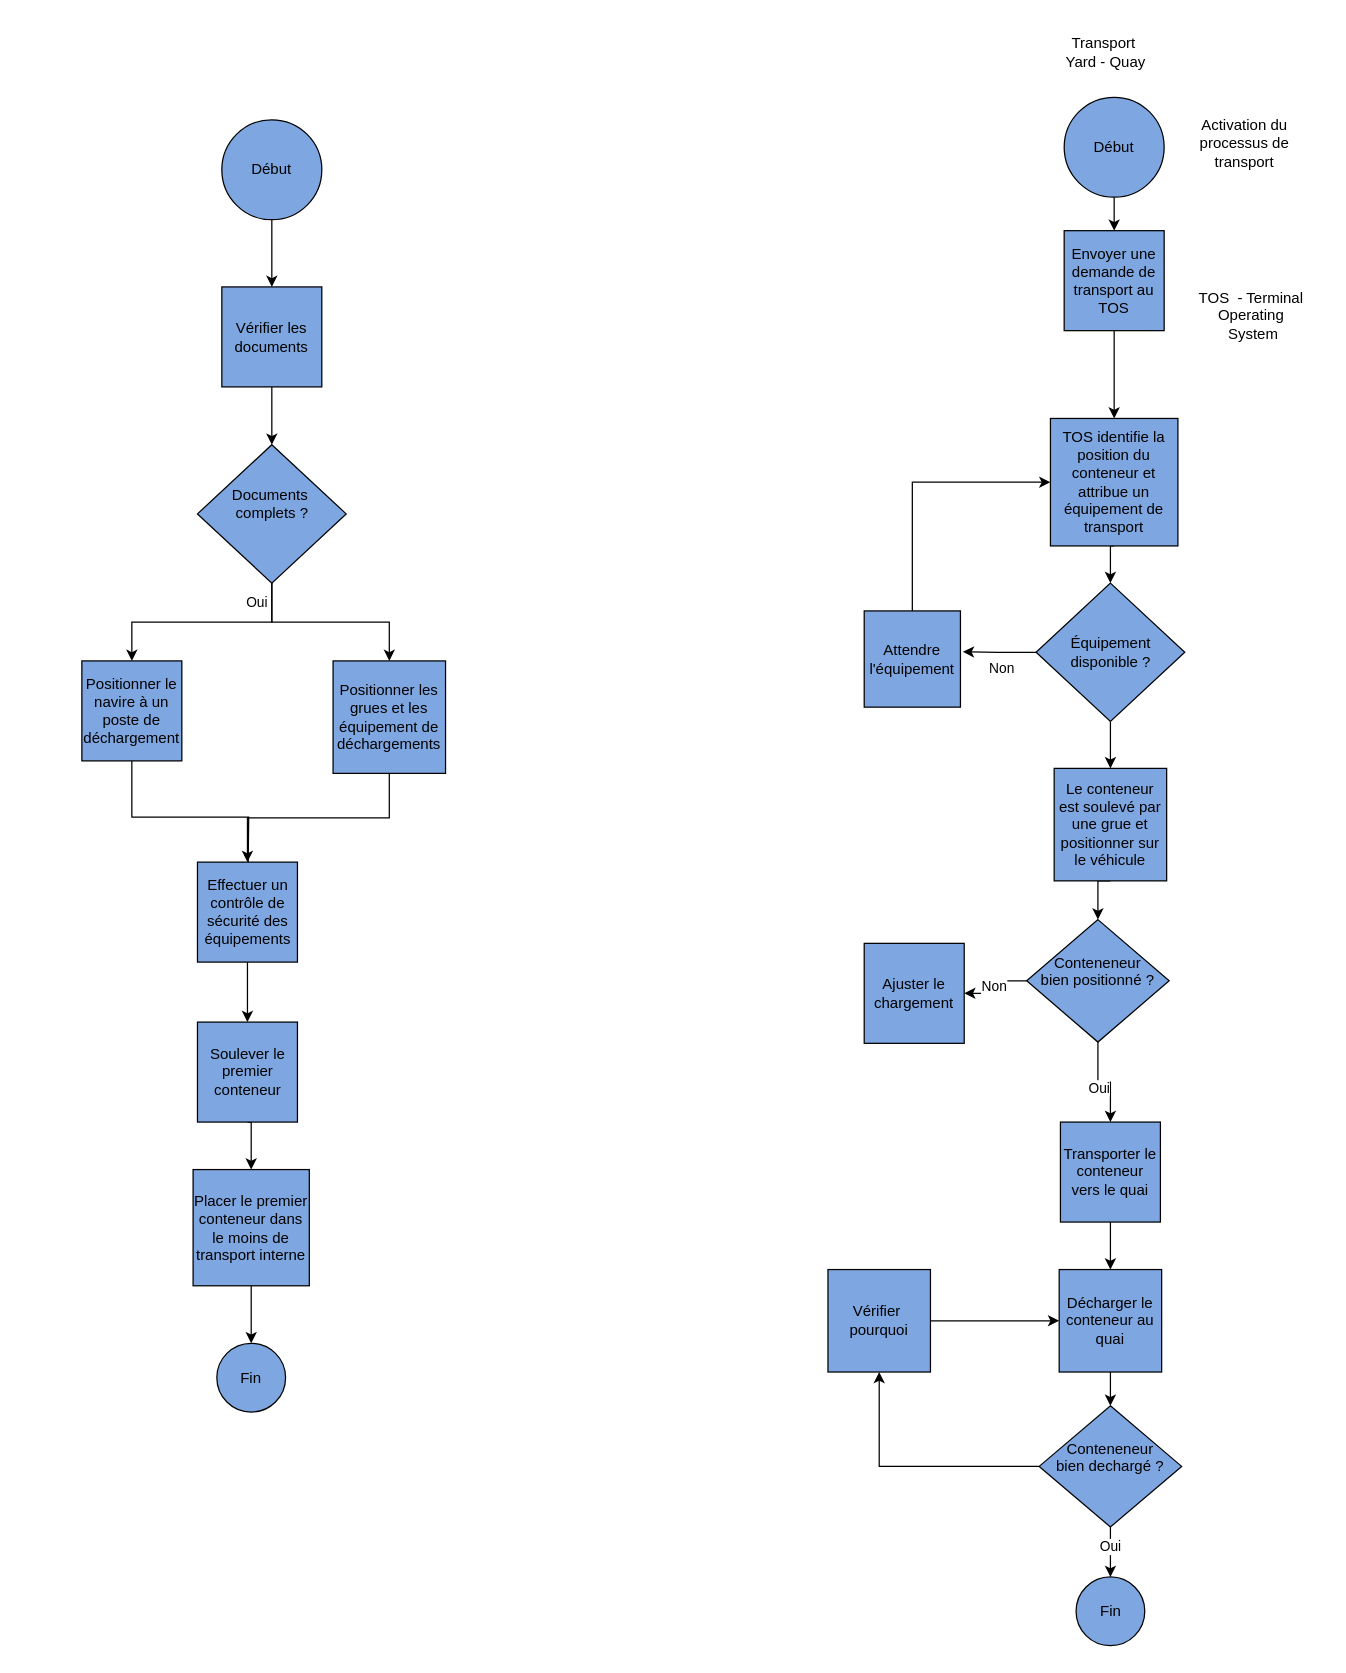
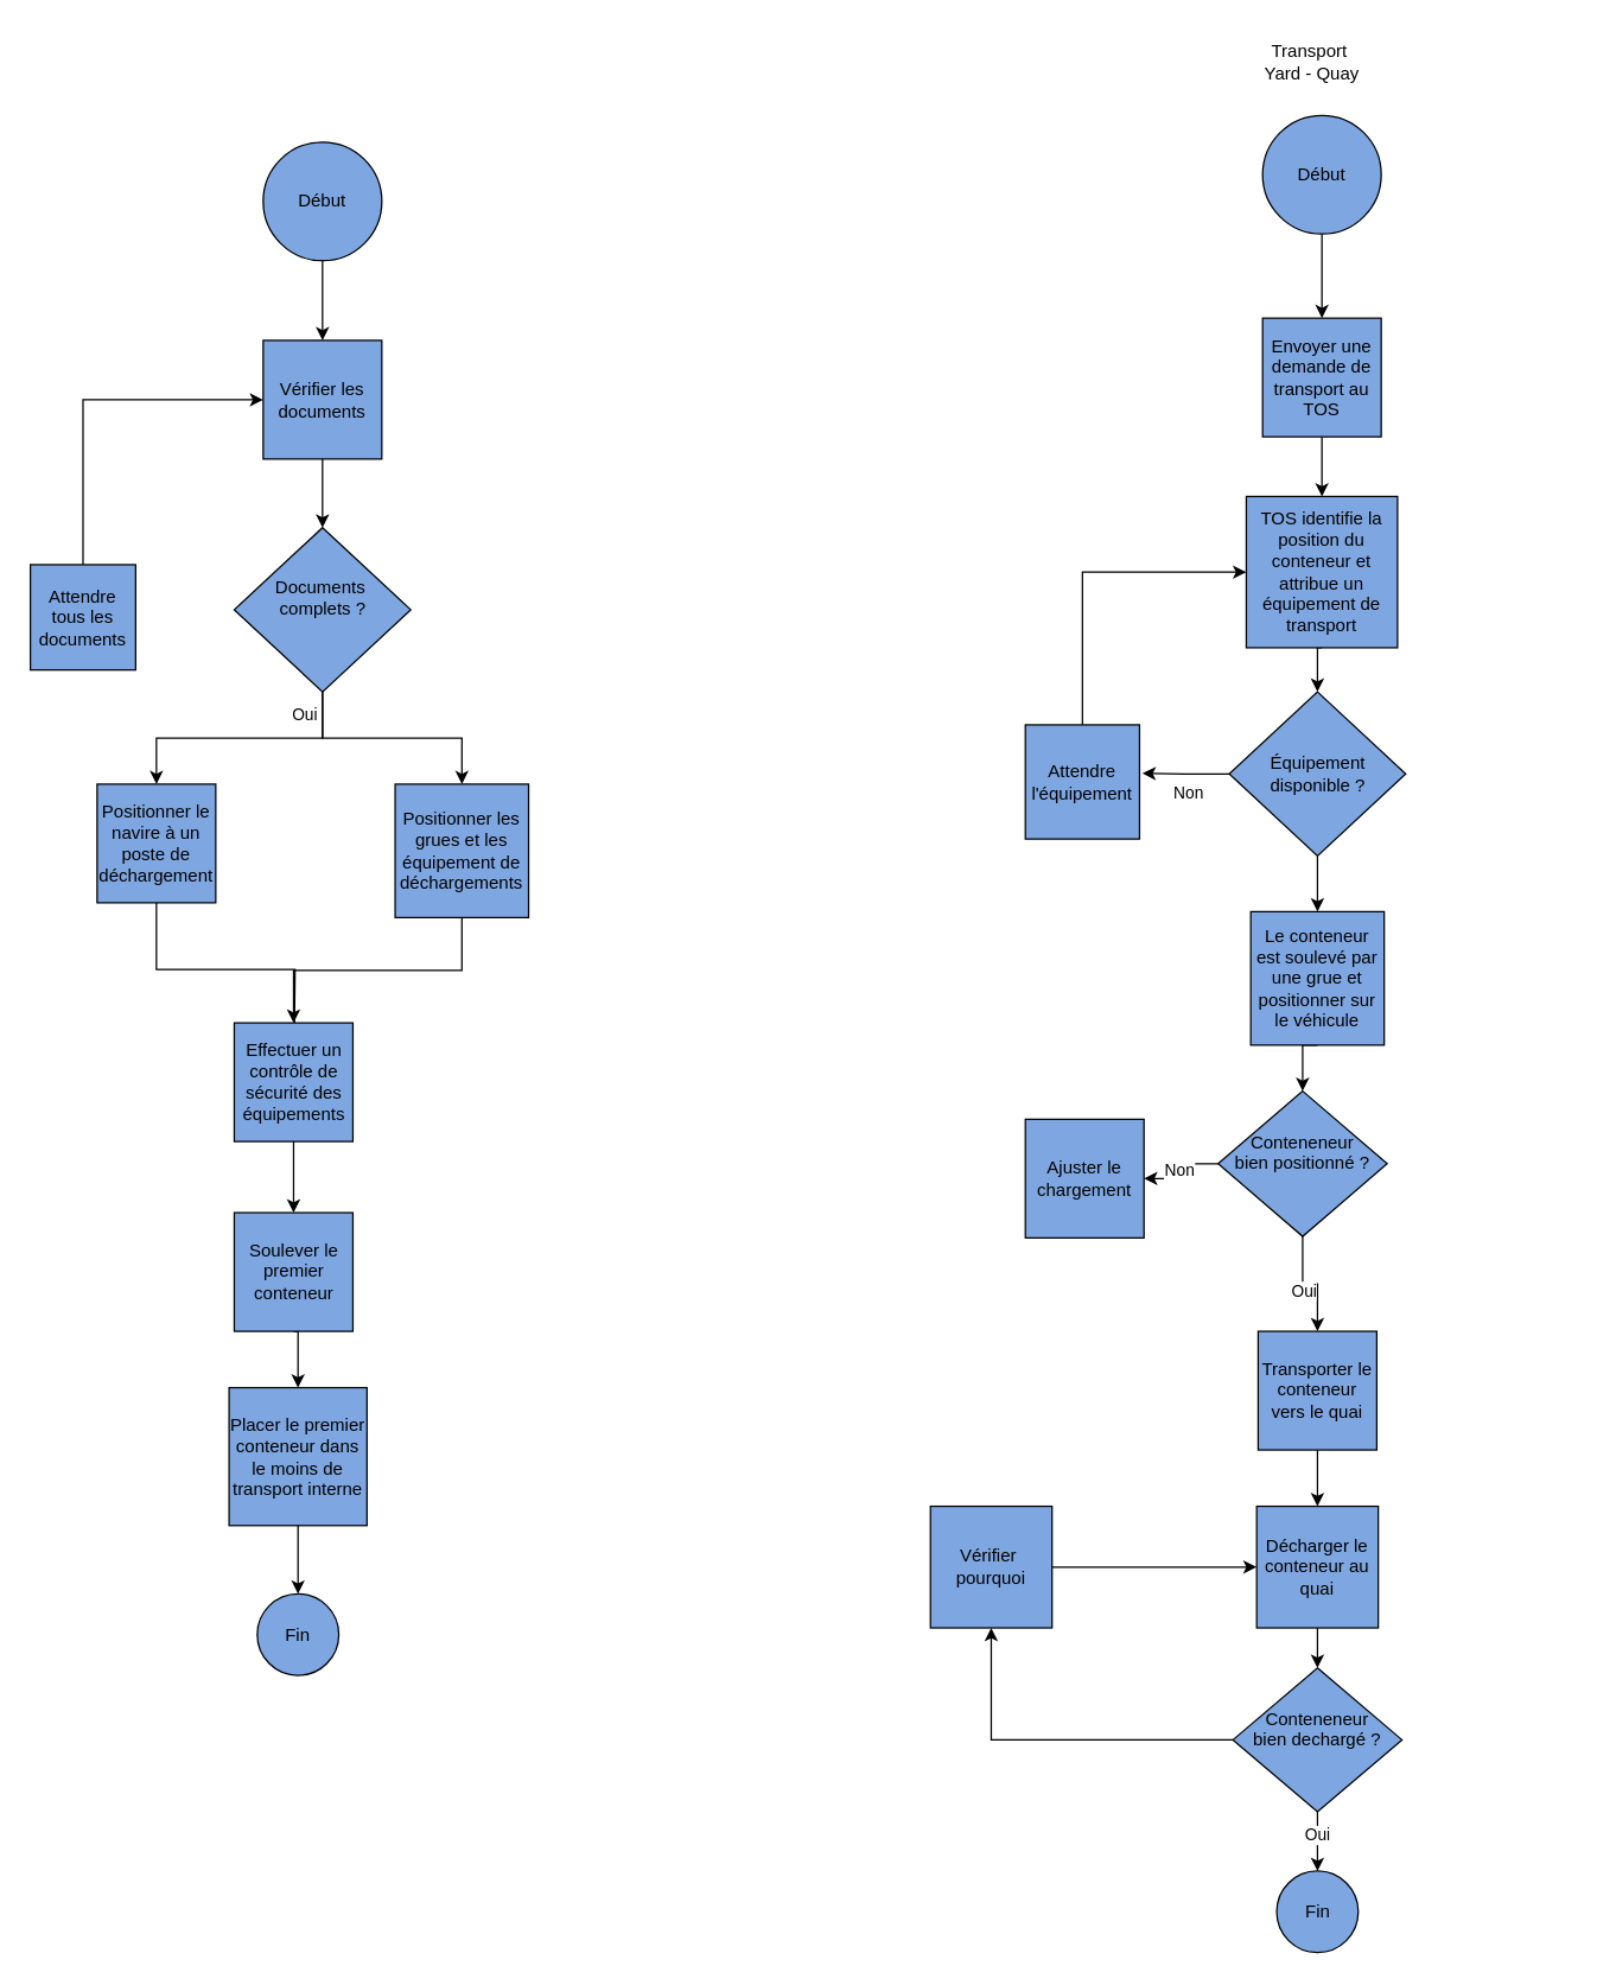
  <mxCell id="0" />
  <mxCell id="1" parent="0" />
  <mxCell id="2" style="edgeStyle=orthogonalEdgeStyle;rounded=0;orthogonalLoop=1;jettySize=auto;html=1;fillColor=#7EA6E0;" edge="1" parent="1" source="3" target="5"><mxGeometry relative="1" as="geometry" /></mxCell>
  <mxCell id="3" value="Début" style="ellipse;whiteSpace=wrap;html=1;aspect=fixed;fillColor=#7EA6E0;" vertex="1" parent="1"><mxGeometry x="177" y="95" width="80" height="80" as="geometry" /></mxCell>
  <mxCell id="4" style="edgeStyle=orthogonalEdgeStyle;rounded=0;orthogonalLoop=1;jettySize=auto;html=1;exitX=0.5;exitY=1;exitDx=0;exitDy=0;entryX=0.5;entryY=0;entryDx=0;entryDy=0;fillColor=#7EA6E0;" edge="1" parent="1" source="5" target="9"><mxGeometry relative="1" as="geometry" /></mxCell>
  <mxCell id="5" value="Vérifier les documents" style="whiteSpace=wrap;html=1;aspect=fixed;fillColor=#7EA6E0;" vertex="1" parent="1"><mxGeometry x="177" y="228.75" width="80" height="80" as="geometry" /></mxCell>
  <mxCell id="6" style="edgeStyle=orthogonalEdgeStyle;rounded=0;orthogonalLoop=1;jettySize=auto;html=1;exitX=0.5;exitY=1;exitDx=0;exitDy=0;fillColor=#7EA6E0;" edge="1" parent="1" source="9" target="13"><mxGeometry relative="1" as="geometry"><mxPoint x="217" y="479" as="sourcePoint" /></mxGeometry></mxCell>
  <mxCell id="7" value="Oui" style="edgeLabel;html=1;align=center;verticalAlign=middle;resizable=0;points=[];fillColor=#7EA6E0;" vertex="1" connectable="0" parent="6"><mxGeometry x="-0.309" y="2" relative="1" as="geometry"><mxPoint x="16" y="-18" as="offset" /></mxGeometry></mxCell>
  <mxCell id="8" style="edgeStyle=orthogonalEdgeStyle;rounded=0;orthogonalLoop=1;jettySize=auto;html=1;exitX=0.5;exitY=1;exitDx=0;exitDy=0;fillColor=#7EA6E0;" edge="1" parent="1" source="9" target="15"><mxGeometry relative="1" as="geometry" /></mxCell>
  <mxCell id="9" value="&lt;div align=&quot;center&quot;&gt;Documents&amp;nbsp;&lt;/div&gt;&lt;div align=&quot;center&quot;&gt;complets ?&lt;br&gt;&lt;/div&gt;&lt;div&gt;&lt;br&gt;&lt;/div&gt;" style="rhombus;whiteSpace=wrap;html=1;fillColor=#7EA6E0;" vertex="1" parent="1"><mxGeometry x="157.5" y="355" width="119" height="110.75" as="geometry" /></mxCell>
+ <mxCell id="10" style="edgeStyle=orthogonalEdgeStyle;rounded=0;orthogonalLoop=1;jettySize=auto;html=1;exitX=0.5;exitY=0;exitDx=0;exitDy=0;entryX=0;entryY=0.5;entryDx=0;entryDy=0;" edge="1" parent="1" source="11" target="5"><mxGeometry relative="1" as="geometry" /></mxCell>
+ <mxCell id="11" value="Attendre tous les documents" style="whiteSpace=wrap;html=1;aspect=fixed;fillColor=#7EA6E0;" vertex="1" parent="1"><mxGeometry x="20" y="380" width="71" height="71" as="geometry" /></mxCell>
  <mxCell id="12" style="edgeStyle=orthogonalEdgeStyle;rounded=0;orthogonalLoop=1;jettySize=auto;html=1;exitX=0.5;exitY=1;exitDx=0;exitDy=0;fillColor=#7EA6E0;" edge="1" parent="1" source="13"><mxGeometry relative="1" as="geometry"><mxPoint x="198" y="698" as="targetPoint" /></mxGeometry></mxCell>
  <mxCell id="13" value="Positionner le navire à un poste de déchargement" style="whiteSpace=wrap;html=1;aspect=fixed;fillColor=#7EA6E0;" vertex="1" parent="1"><mxGeometry x="65" y="528" width="80" height="80" as="geometry" /></mxCell>
  <mxCell id="14" style="edgeStyle=orthogonalEdgeStyle;rounded=0;orthogonalLoop=1;jettySize=auto;html=1;exitX=0.5;exitY=1;exitDx=0;exitDy=0;entryX=0.5;entryY=0;entryDx=0;entryDy=0;fillColor=#7EA6E0;" edge="1" parent="1" source="15" target="17"><mxGeometry relative="1" as="geometry" /></mxCell>
  <mxCell id="15" value="Positionner les grues et les équipement de déchargements" style="whiteSpace=wrap;html=1;aspect=fixed;fillColor=#7EA6E0;" vertex="1" parent="1"><mxGeometry x="266" y="528" width="90" height="90" as="geometry" /></mxCell>
  <mxCell id="16" style="edgeStyle=orthogonalEdgeStyle;rounded=0;orthogonalLoop=1;jettySize=auto;html=1;exitX=0.5;exitY=1;exitDx=0;exitDy=0;entryX=0.5;entryY=0;entryDx=0;entryDy=0;fillColor=#7EA6E0;" edge="1" parent="1" source="17" target="19"><mxGeometry relative="1" as="geometry" /></mxCell>
  <mxCell id="17" value="Effectuer un contrôle de sécurité des équipements" style="whiteSpace=wrap;html=1;aspect=fixed;fillColor=#7EA6E0;" vertex="1" parent="1"><mxGeometry x="157.5" y="689" width="80" height="80" as="geometry" /></mxCell>
  <mxCell id="18" style="edgeStyle=orthogonalEdgeStyle;rounded=0;orthogonalLoop=1;jettySize=auto;html=1;exitX=0.5;exitY=1;exitDx=0;exitDy=0;entryX=0.5;entryY=0;entryDx=0;entryDy=0;fillColor=#7EA6E0;" edge="1" parent="1" source="19" target="21"><mxGeometry relative="1" as="geometry" /></mxCell>
  <mxCell id="19" value="Soulever le premier conteneur" style="whiteSpace=wrap;html=1;aspect=fixed;fillColor=#7EA6E0;" vertex="1" parent="1"><mxGeometry x="157.5" y="817" width="80" height="80" as="geometry" /></mxCell>
  <mxCell id="20" style="edgeStyle=orthogonalEdgeStyle;rounded=0;orthogonalLoop=1;jettySize=auto;html=1;exitX=0.5;exitY=1;exitDx=0;exitDy=0;entryX=0.5;entryY=0;entryDx=0;entryDy=0;fillColor=#7EA6E0;" edge="1" parent="1" source="21" target="22"><mxGeometry relative="1" as="geometry" /></mxCell>
  <mxCell id="21" value="Placer le premier conteneur dans le moins de transport interne" style="whiteSpace=wrap;html=1;aspect=fixed;fillColor=#7EA6E0;" vertex="1" parent="1"><mxGeometry x="154" y="935" width="93" height="93" as="geometry" /></mxCell>
  <mxCell id="22" value="Fin" style="ellipse;whiteSpace=wrap;html=1;aspect=fixed;fillColor=#7EA6E0;" vertex="1" parent="1"><mxGeometry x="173" y="1074" width="55" height="55" as="geometry" /></mxCell>
  <mxCell id="23" style="edgeStyle=orthogonalEdgeStyle;rounded=0;orthogonalLoop=1;jettySize=auto;html=1;exitX=0.5;exitY=1;exitDx=0;exitDy=0;fillColor=#7EA6E0;" edge="1" parent="1" source="24" target="44"><mxGeometry relative="1" as="geometry" /></mxCell>
- <mxCell id="24" value="Envoyer une demande de transport au TOS" style="whiteSpace=wrap;html=1;aspect=fixed;fillColor=#7EA6E0;" vertex="1" parent="1"><mxGeometry x="851" y="183.75" width="80" height="80" as="geometry" /></mxCell>
+ <mxCell id="24" value="Envoyer une demande de transport au TOS" style="whiteSpace=wrap;html=1;aspect=fixed;fillColor=#7EA6E0;" vertex="1" parent="1"><mxGeometry x="851" y="213.75" width="80" height="80" as="geometry" /></mxCell>
  <mxCell id="25" style="edgeStyle=orthogonalEdgeStyle;rounded=0;orthogonalLoop=1;jettySize=auto;html=1;entryX=1.025;entryY=0.425;entryDx=0;entryDy=0;exitX=0;exitY=0.5;exitDx=0;exitDy=0;entryPerimeter=0;fillColor=#7EA6E0;" edge="1" parent="1" source="28" target="30"><mxGeometry relative="1" as="geometry"><mxPoint x="821" y="557.75" as="sourcePoint" /></mxGeometry></mxCell>
  <mxCell id="26" value="Non" style="edgeLabel;html=1;align=center;verticalAlign=middle;resizable=0;points=[];fillColor=#7EA6E0;" vertex="1" connectable="0" parent="25"><mxGeometry x="-0.294" y="7" relative="1" as="geometry"><mxPoint x="-7" y="5" as="offset" /></mxGeometry></mxCell>
  <mxCell id="27" style="edgeStyle=orthogonalEdgeStyle;rounded=0;orthogonalLoop=1;jettySize=auto;html=1;exitX=0.5;exitY=1;exitDx=0;exitDy=0;entryX=0.5;entryY=0;entryDx=0;entryDy=0;fillColor=#7EA6E0;" edge="1" parent="1" source="28" target="32"><mxGeometry relative="1" as="geometry" /></mxCell>
  <mxCell id="28" value="Équipement disponible ?" style="rhombus;whiteSpace=wrap;html=1;fillColor=#7EA6E0;" vertex="1" parent="1"><mxGeometry x="828.5" y="465.75" width="119" height="110.75" as="geometry" /></mxCell>
  <mxCell id="29" style="edgeStyle=orthogonalEdgeStyle;rounded=0;orthogonalLoop=1;jettySize=auto;html=1;exitX=0.5;exitY=0;exitDx=0;exitDy=0;entryX=0;entryY=0.5;entryDx=0;entryDy=0;" edge="1" parent="1" source="30" target="44"><mxGeometry relative="1" as="geometry"><mxPoint x="828" y="391" as="targetPoint" /></mxGeometry></mxCell>
  <mxCell id="30" value="Attendre l'équipement" style="whiteSpace=wrap;html=1;aspect=fixed;fillColor=#7EA6E0;" vertex="1" parent="1"><mxGeometry x="691" y="488" width="77" height="77" as="geometry" /></mxCell>
  <mxCell id="31" style="edgeStyle=orthogonalEdgeStyle;rounded=0;orthogonalLoop=1;jettySize=auto;html=1;exitX=0.5;exitY=1;exitDx=0;exitDy=0;entryX=0.5;entryY=0;entryDx=0;entryDy=0;fillColor=#7EA6E0;" edge="1" parent="1" source="32" target="49"><mxGeometry relative="1" as="geometry" /></mxCell>
  <mxCell id="32" value="Le conteneur est soulevé par une grue et positionner sur le véhicule" style="whiteSpace=wrap;html=1;aspect=fixed;fillColor=#7EA6E0;" vertex="1" parent="1"><mxGeometry x="843" y="614" width="90" height="90" as="geometry" /></mxCell>
  <mxCell id="33" style="edgeStyle=orthogonalEdgeStyle;rounded=0;orthogonalLoop=1;jettySize=auto;html=1;exitX=0.5;exitY=1;exitDx=0;exitDy=0;fillColor=#7EA6E0;" edge="1" parent="1" source="34" target="37"><mxGeometry relative="1" as="geometry" /></mxCell>
  <mxCell id="34" value="Transporter le conteneur vers le quai" style="whiteSpace=wrap;html=1;aspect=fixed;fillColor=#7EA6E0;" vertex="1" parent="1"><mxGeometry x="848" y="897" width="80" height="80" as="geometry" /></mxCell>
  <mxCell id="35" value="Ajuster le chargement" style="whiteSpace=wrap;html=1;aspect=fixed;fillColor=#7EA6E0;" vertex="1" parent="1"><mxGeometry x="691" y="754" width="80" height="80" as="geometry" /></mxCell>
  <mxCell id="36" style="edgeStyle=orthogonalEdgeStyle;rounded=0;orthogonalLoop=1;jettySize=auto;html=1;exitX=0.5;exitY=1;exitDx=0;exitDy=0;entryX=0.5;entryY=0;entryDx=0;entryDy=0;fillColor=#7EA6E0;" edge="1" parent="1" source="37" target="53"><mxGeometry relative="1" as="geometry" /></mxCell>
  <mxCell id="37" value="Décharger le conteneur au quai " style="whiteSpace=wrap;html=1;aspect=fixed;fillColor=#7EA6E0;" vertex="1" parent="1"><mxGeometry x="847" y="1015" width="82" height="82" as="geometry" /></mxCell>
  <mxCell id="38" value="Fin" style="ellipse;whiteSpace=wrap;html=1;aspect=fixed;fillColor=#7EA6E0;" vertex="1" parent="1"><mxGeometry x="860.5" y="1261" width="55" height="55" as="geometry" /></mxCell>
  <mxCell id="39" style="edgeStyle=orthogonalEdgeStyle;rounded=0;orthogonalLoop=1;jettySize=auto;html=1;exitX=0.5;exitY=1;exitDx=0;exitDy=0;entryX=0.5;entryY=0;entryDx=0;entryDy=0;fillColor=#7EA6E0;" edge="1" parent="1" source="40" target="24"><mxGeometry relative="1" as="geometry" /></mxCell>
  <mxCell id="40" value="Début" style="ellipse;whiteSpace=wrap;html=1;aspect=fixed;fillColor=#7EA6E0;" vertex="1" parent="1"><mxGeometry x="851" y="77" width="80" height="80" as="geometry" /></mxCell>
- <mxCell id="41" value="&lt;div&gt;Activation du&lt;/div&gt;&lt;div&gt;&amp;nbsp;processus de&amp;nbsp;&lt;/div&gt;&lt;div&gt;transport&lt;/div&gt;" style="text;html=1;align=center;verticalAlign=middle;resizable=0;points=[];autosize=1;strokeColor=none;fillColor=none;" vertex="1" parent="1"><mxGeometry x="947" y="86" width="96" height="55" as="geometry" /></mxCell>
- <mxCell id="42" value="&lt;div&gt;TOS&amp;nbsp; - Terminal&amp;nbsp;&lt;/div&gt;&lt;div&gt;Operating&amp;nbsp;&lt;/div&gt;&lt;div&gt;System&lt;/div&gt;" style="text;html=1;align=center;verticalAlign=middle;resizable=0;points=[];autosize=1;strokeColor=none;fillColor=none;" vertex="1" parent="1"><mxGeometry x="949.5" y="224" width="105" height="55" as="geometry" /></mxCell>
  <mxCell id="43" style="edgeStyle=orthogonalEdgeStyle;rounded=0;orthogonalLoop=1;jettySize=auto;html=1;exitX=0.5;exitY=1;exitDx=0;exitDy=0;entryX=0.5;entryY=0;entryDx=0;entryDy=0;fillColor=#7EA6E0;" edge="1" parent="1" source="44" target="28"><mxGeometry relative="1" as="geometry" /></mxCell>
  <mxCell id="44" value="TOS identifie la position du conteneur et attribue un équipement de transport" style="whiteSpace=wrap;html=1;aspect=fixed;fillColor=#7EA6E0;" vertex="1" parent="1"><mxGeometry x="840" y="334" width="102" height="102" as="geometry" /></mxCell>
  <mxCell id="45" style="edgeStyle=orthogonalEdgeStyle;rounded=0;orthogonalLoop=1;jettySize=auto;html=1;exitX=0.5;exitY=1;exitDx=0;exitDy=0;fillColor=#7EA6E0;" edge="1" parent="1" source="49" target="34"><mxGeometry relative="1" as="geometry" /></mxCell>
  <mxCell id="46" value="Oui" style="edgeLabel;html=1;align=center;verticalAlign=middle;resizable=0;points=[];fillColor=#7EA6E0;" vertex="1" connectable="0" parent="45"><mxGeometry x="-0.148" y="-4" relative="1" as="geometry"><mxPoint as="offset" /></mxGeometry></mxCell>
  <mxCell id="47" style="edgeStyle=orthogonalEdgeStyle;rounded=0;orthogonalLoop=1;jettySize=auto;html=1;exitX=0;exitY=0.5;exitDx=0;exitDy=0;entryX=1;entryY=0.5;entryDx=0;entryDy=0;" edge="1" parent="1" source="49" target="35"><mxGeometry relative="1" as="geometry" /></mxCell>
  <mxCell id="48" value="Non" style="edgeLabel;html=1;align=center;verticalAlign=middle;resizable=0;points=[];" vertex="1" connectable="0" parent="47"><mxGeometry x="-0.033" y="-2" relative="1" as="geometry"><mxPoint as="offset" /></mxGeometry></mxCell>
  <mxCell id="49" value="&lt;div&gt;Conteneneur&lt;/div&gt;&lt;div&gt;bien positionné ? &lt;br&gt;&lt;/div&gt;&lt;div&gt;&lt;br&gt;&lt;/div&gt;" style="rhombus;whiteSpace=wrap;html=1;fillColor=#7EA6E0;" vertex="1" parent="1"><mxGeometry x="821" y="735" width="114" height="98" as="geometry" /></mxCell>
  <mxCell id="50" style="edgeStyle=orthogonalEdgeStyle;rounded=0;orthogonalLoop=1;jettySize=auto;html=1;exitX=0.5;exitY=1;exitDx=0;exitDy=0;entryX=0.5;entryY=0;entryDx=0;entryDy=0;fillColor=#7EA6E0;" edge="1" parent="1" source="53" target="38"><mxGeometry relative="1" as="geometry" /></mxCell>
  <mxCell id="51" value="Oui" style="edgeLabel;html=1;align=center;verticalAlign=middle;resizable=0;points=[];fillColor=#7EA6E0;" vertex="1" connectable="0" parent="50"><mxGeometry x="-0.25" y="-1" relative="1" as="geometry"><mxPoint as="offset" /></mxGeometry></mxCell>
  <mxCell id="52" style="edgeStyle=orthogonalEdgeStyle;rounded=0;orthogonalLoop=1;jettySize=auto;html=1;exitX=0;exitY=0.5;exitDx=0;exitDy=0;entryX=0.5;entryY=1;entryDx=0;entryDy=0;" edge="1" parent="1" source="53" target="55"><mxGeometry relative="1" as="geometry"><mxPoint x="711" y="1106" as="targetPoint" /></mxGeometry></mxCell>
  <mxCell id="53" value="&lt;div&gt;Conteneneur&lt;/div&gt;&lt;div&gt;bien dechargé ? &lt;br&gt;&lt;/div&gt;&lt;div&gt;&lt;br&gt;&lt;/div&gt;" style="rhombus;whiteSpace=wrap;html=1;fillColor=#7EA6E0;" vertex="1" parent="1"><mxGeometry x="831" y="1124" width="114" height="97" as="geometry" /></mxCell>
  <mxCell id="54" style="edgeStyle=orthogonalEdgeStyle;rounded=0;orthogonalLoop=1;jettySize=auto;html=1;exitX=1;exitY=0.5;exitDx=0;exitDy=0;entryX=0;entryY=0.5;entryDx=0;entryDy=0;" edge="1" parent="1" source="55" target="37"><mxGeometry relative="1" as="geometry" /></mxCell>
- <mxCell id="55" value="&lt;div&gt;&lt;span style=&quot;white-space: pre;&quot;&gt;Vérifier &lt;/span&gt;&lt;/div&gt;&lt;div&gt;&lt;span style=&quot;white-space: pre;&quot;&gt;pourquoi&lt;/span&gt;&lt;/div&gt;&lt;div&gt;&lt;span style=&quot;white-space: pre;&quot;&gt;&lt;/span&gt;&lt;/div&gt;" style="whiteSpace=wrap;html=1;aspect=fixed;fillColor=#7EA6E0;" vertex="1" parent="1"><mxGeometry x="662" y="1015" width="82" height="82" as="geometry" /></mxCell>
+ <mxCell id="55" value="&lt;div&gt;&lt;span style=&quot;white-space: pre;&quot;&gt;Vérifier &lt;/span&gt;&lt;/div&gt;&lt;div&gt;&lt;span style=&quot;white-space: pre;&quot;&gt;pourquoi&lt;/span&gt;&lt;/div&gt;&lt;div&gt;&lt;span style=&quot;white-space: pre;&quot;&gt;&lt;/span&gt;&lt;/div&gt;" style="whiteSpace=wrap;html=1;aspect=fixed;fillColor=#7EA6E0;" vertex="1" parent="1"><mxGeometry x="627" y="1015" width="82" height="82" as="geometry" /></mxCell>
  <mxCell id="56" value="&lt;div&gt;Transport&amp;nbsp;&lt;/div&gt;&lt;div&gt;Yard - Quay &lt;/div&gt;" style="text;html=1;align=center;verticalAlign=middle;resizable=0;points=[];autosize=1;strokeColor=none;fillColor=none;" vertex="1" parent="1"><mxGeometry x="843" y="20" width="81" height="41" as="geometry" /></mxCell>
